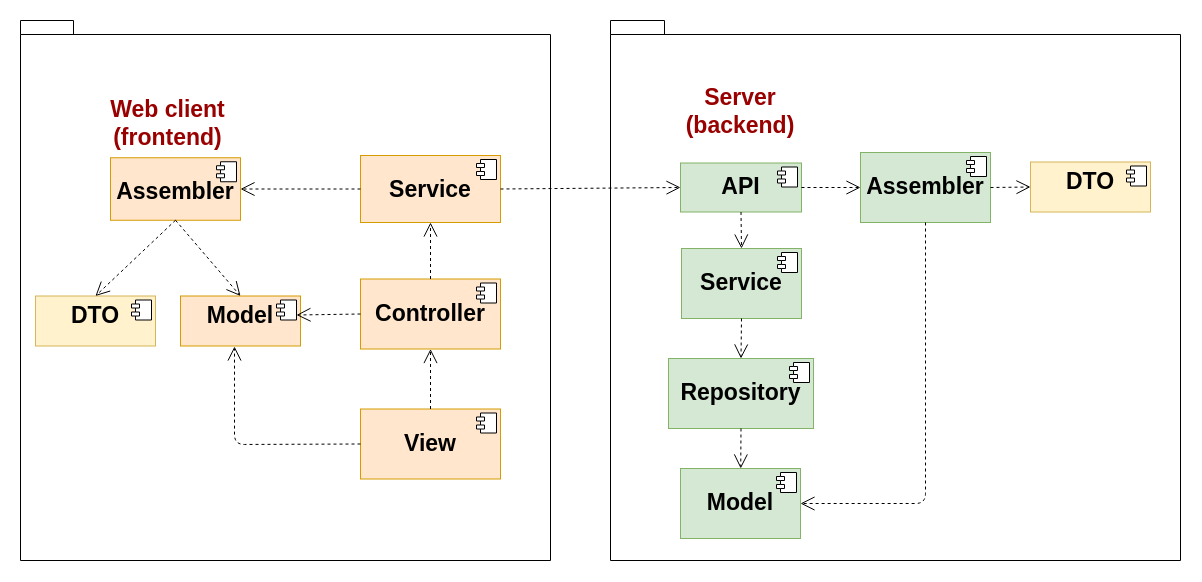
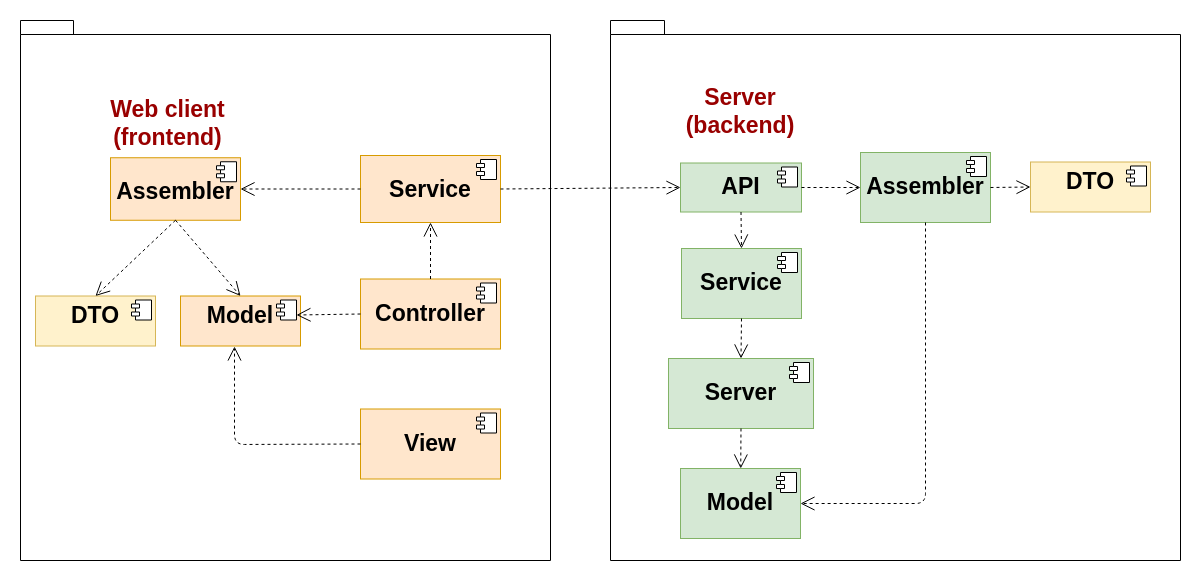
  <mxCell id="0" />
  <mxCell id="1" parent="0" />
  <mxCell id="2" value="" style="shape=folder;fontStyle=1;spacingTop=10;tabWidth=40;tabHeight=14;tabPosition=left;html=1;" parent="1" vertex="1"><mxGeometry x="610" y="20" width="570" height="540" as="geometry" /></mxCell>
  <mxCell id="3" value="" style="shape=folder;fontStyle=1;spacingTop=10;tabWidth=40;tabHeight=14;tabPosition=left;html=1;fillColor=#ffffff;strokeColor=#000000;direction=east;" parent="1" vertex="1"><mxGeometry x="20" y="20" width="530" height="540" as="geometry" /></mxCell>
  <mxCell id="4" value="Server&#10;(backend)" style="text;align=center;fontStyle=1;verticalAlign=middle;spacingLeft=3;spacingRight=3;strokeColor=none;rotatable=0;points=[[0,0.5],[1,0.5]];portConstraint=eastwest;fontSize=23;fillColor=#ffffff;fontColor=#990000;" parent="1" vertex="1"><mxGeometry x="650" y="65.5" width="180" height="85" as="geometry" /></mxCell>
  <mxCell id="5" value="Web client&#10;(frontend)" style="text;align=center;fontStyle=1;verticalAlign=middle;spacingLeft=3;spacingRight=3;strokeColor=none;rotatable=0;points=[[0,0.5],[1,0.5]];portConstraint=eastwest;fontSize=23;fontColor=#990000;" parent="1" vertex="1"><mxGeometry x="120" y="95" width="95" height="51" as="geometry" /></mxCell>
  <mxCell id="6" value="&lt;p style=&quot;margin: 0px ; margin-top: 6px ; text-align: center&quot;&gt;&lt;b&gt;&lt;font style=&quot;font-size: 23px ; line-height: 250%&quot;&gt;Service&lt;/font&gt;&lt;/b&gt;&lt;/p&gt;" style="align=left;overflow=fill;html=1;fontSize=14;fillColor=#ffe6cc;strokeColor=#d79b00;" parent="1" vertex="1"><mxGeometry x="360" y="155" width="140" height="67" as="geometry" /></mxCell>
  <mxCell id="7" value="" style="shape=component;jettyWidth=8;jettyHeight=4;" parent="6" vertex="1"><mxGeometry x="1" width="20" height="20" relative="1" as="geometry"><mxPoint x="-24" y="4" as="offset" /></mxGeometry></mxCell>
  <mxCell id="8" value="&lt;p style=&quot;margin: 0px ; margin-top: 6px ; text-align: center&quot;&gt;&lt;b style=&quot;line-height: 250%&quot;&gt;&lt;font style=&quot;font-size: 23px ; line-height: 250%&quot;&gt;Controller&lt;/font&gt;&lt;/b&gt;&lt;/p&gt;" style="align=left;overflow=fill;html=1;fontSize=14;fillColor=#ffe6cc;strokeColor=#d79b00;" parent="1" vertex="1"><mxGeometry x="360" y="278.5" width="140" height="70" as="geometry" /></mxCell>
  <mxCell id="9" value="" style="shape=component;jettyWidth=8;jettyHeight=4;" parent="8" vertex="1"><mxGeometry x="1" width="20" height="20" relative="1" as="geometry"><mxPoint x="-24" y="4" as="offset" /></mxGeometry></mxCell>
  <mxCell id="10" value="&lt;p style=&quot;margin: 0px ; margin-top: 6px ; text-align: center&quot;&gt;&lt;b&gt;&lt;font style=&quot;font-size: 23px ; line-height: 250%&quot;&gt;View&lt;/font&gt;&lt;/b&gt;&lt;/p&gt;" style="align=left;overflow=fill;html=1;fontSize=14;fillColor=#ffe6cc;strokeColor=#d79b00;" parent="1" vertex="1"><mxGeometry x="360" y="408.5" width="140" height="70" as="geometry" /></mxCell>
  <mxCell id="11" value="" style="shape=component;jettyWidth=8;jettyHeight=4;" parent="10" vertex="1"><mxGeometry x="1" width="20" height="20" relative="1" as="geometry"><mxPoint x="-24" y="4" as="offset" /></mxGeometry></mxCell>
  <mxCell id="12" value="" style="endArrow=open;endSize=12;dashed=1;html=1;exitX=0.5;exitY=0;entryX=0.5;entryY=1;" parent="1" source="8" target="6" edge="1"><mxGeometry width="160" relative="1" as="geometry"><mxPoint x="935" y="318.5" as="sourcePoint" /><mxPoint x="940" y="278.5" as="targetPoint" /><Array as="points" /></mxGeometry></mxCell>
- <mxCell id="13" value="" style="endArrow=open;endSize=12;dashed=1;html=1;exitX=0.5;exitY=0;entryX=0.5;entryY=1;" parent="1" source="10" target="8" edge="1"><mxGeometry width="160" relative="1" as="geometry"><mxPoint x="440" y="361.5" as="sourcePoint" /><mxPoint x="440" y="305.5" as="targetPoint" /><Array as="points" /></mxGeometry></mxCell>
  <mxCell id="14" value="&lt;p style=&quot;text-align: center ; margin: 6px 0px 0px ; font-size: 23px&quot;&gt;&lt;b&gt;&lt;font style=&quot;font-size: 23px ; line-height: 250%&quot;&gt;Model&lt;/font&gt;&lt;/b&gt;&lt;/p&gt;&lt;p style=&quot;text-align: center ; margin: 6px 0px 0px ; font-size: 23px&quot;&gt;&lt;b&gt;&lt;br&gt;&lt;/b&gt;&lt;/p&gt;" style="align=left;overflow=fill;html=1;fontSize=15;fillColor=#d5e8d4;strokeColor=#82b366;" parent="1" vertex="1"><mxGeometry x="680" y="468" width="120" height="70" as="geometry" /></mxCell>
  <mxCell id="15" value="" style="shape=component;jettyWidth=8;jettyHeight=4;" parent="14" vertex="1"><mxGeometry x="1" width="20" height="20" relative="1" as="geometry"><mxPoint x="-24" y="4" as="offset" /></mxGeometry></mxCell>
- <mxCell id="16" value="&lt;p style=&quot;margin: 0px ; margin-top: 6px ; text-align: center&quot;&gt;&lt;b&gt;&lt;font style=&quot;line-height: 250% ; font-size: 23px&quot;&gt;Repository&lt;/font&gt;&lt;/b&gt;&lt;/p&gt;" style="align=left;overflow=fill;html=1;fontSize=14;fillColor=#d5e8d4;strokeColor=#82b366;" parent="1" vertex="1"><mxGeometry x="668" y="358" width="145" height="70" as="geometry" /></mxCell>
+ <mxCell id="16" value="&lt;p style=&quot;margin: 0px ; margin-top: 6px ; text-align: center&quot;&gt;&lt;b&gt;&lt;font style=&quot;line-height: 250% ; font-size: 23px&quot;&gt;Server&lt;/font&gt;&lt;/b&gt;&lt;/p&gt;" style="align=left;overflow=fill;html=1;fontSize=14;fillColor=#d5e8d4;strokeColor=#82b366;" parent="1" vertex="1"><mxGeometry x="668" y="358" width="145" height="70" as="geometry" /></mxCell>
  <mxCell id="17" value="" style="shape=component;jettyWidth=8;jettyHeight=4;" parent="16" vertex="1"><mxGeometry x="1" width="20" height="20" relative="1" as="geometry"><mxPoint x="-24" y="4" as="offset" /></mxGeometry></mxCell>
  <mxCell id="18" value="" style="endArrow=open;endSize=12;dashed=1;html=1;exitX=0.5;exitY=1;exitDx=0;exitDy=0;" parent="1" source="16" target="14" edge="1"><mxGeometry width="160" relative="1" as="geometry"><mxPoint x="670" y="514" as="sourcePoint" /><mxPoint x="670" y="468" as="targetPoint" /><Array as="points" /></mxGeometry></mxCell>
  <mxCell id="19" value="&lt;p style=&quot;margin: 0px ; margin-top: 6px ; text-align: center&quot;&gt;&lt;b&gt;&lt;font style=&quot;line-height: 250% ; font-size: 23px&quot;&gt;Service&lt;/font&gt;&lt;/b&gt;&lt;/p&gt;" style="align=left;overflow=fill;html=1;fontSize=14;fillColor=#d5e8d4;strokeColor=#82b366;" parent="1" vertex="1"><mxGeometry x="681" y="248" width="120" height="70" as="geometry" /></mxCell>
  <mxCell id="20" value="" style="shape=component;jettyWidth=8;jettyHeight=4;" parent="19" vertex="1"><mxGeometry x="1" width="20" height="20" relative="1" as="geometry"><mxPoint x="-24" y="4" as="offset" /></mxGeometry></mxCell>
  <mxCell id="21" value="" style="endArrow=open;endSize=12;dashed=1;html=1;exitX=0.5;exitY=1;exitDx=0;exitDy=0;entryX=0.5;entryY=0;entryDx=0;entryDy=0;" parent="1" source="19" target="16" edge="1"><mxGeometry width="160" relative="1" as="geometry"><mxPoint x="780" y="343" as="sourcePoint" /><mxPoint x="780" y="388" as="targetPoint" /><Array as="points" /></mxGeometry></mxCell>
  <mxCell id="22" value="&lt;p style=&quot;margin: 0px ; margin-top: 6px ; text-align: center&quot;&gt;&lt;b style=&quot;line-height: 250%&quot;&gt;&lt;font style=&quot;font-size: 23px&quot;&gt;API&lt;/font&gt;&lt;/b&gt;&lt;/p&gt;" style="align=left;overflow=fill;html=1;fontSize=14;fillColor=#d5e8d4;strokeColor=#82b366;" parent="1" vertex="1"><mxGeometry x="680" y="162.5" width="121" height="49" as="geometry" /></mxCell>
  <mxCell id="23" value="" style="shape=component;jettyWidth=8;jettyHeight=4;" parent="22" vertex="1"><mxGeometry x="1" width="20" height="20" relative="1" as="geometry"><mxPoint x="-24" y="4" as="offset" /></mxGeometry></mxCell>
  <mxCell id="24" value="" style="endArrow=open;endSize=12;dashed=1;html=1;exitX=0.5;exitY=1;exitDx=0;exitDy=0;entryX=0.5;entryY=0;entryDx=0;entryDy=0;" parent="1" source="22" target="19" edge="1"><mxGeometry width="160" relative="1" as="geometry"><mxPoint x="795" y="353" as="sourcePoint" /><mxPoint x="795" y="393" as="targetPoint" /><Array as="points" /></mxGeometry></mxCell>
  <mxCell id="25" value="&lt;p style=&quot;margin: 0px ; margin-top: 6px ; text-align: center&quot;&gt;&lt;b&gt;&lt;font style=&quot;line-height: 250% ; font-size: 23px&quot;&gt;Assembler&lt;/font&gt;&lt;/b&gt;&lt;/p&gt;" style="align=left;overflow=fill;html=1;fontSize=14;fillColor=#d5e8d4;strokeColor=#82b366;" parent="1" vertex="1"><mxGeometry x="860" y="152" width="130" height="70" as="geometry" /></mxCell>
  <mxCell id="26" value="" style="shape=component;jettyWidth=8;jettyHeight=4;" parent="25" vertex="1"><mxGeometry x="1" width="20" height="20" relative="1" as="geometry"><mxPoint x="-24" y="4" as="offset" /></mxGeometry></mxCell>
  <mxCell id="27" value="" style="endArrow=open;endSize=12;dashed=1;html=1;exitX=1;exitY=0.5;exitDx=0;exitDy=0;entryX=0;entryY=0.5;entryDx=0;entryDy=0;" parent="1" source="22" target="25" edge="1"><mxGeometry width="160" relative="1" as="geometry"><mxPoint x="795" y="237" as="sourcePoint" /><mxPoint x="795" y="283" as="targetPoint" /><Array as="points" /></mxGeometry></mxCell>
  <mxCell id="28" value="&lt;p style=&quot;text-align: center ; margin: 6px 0px 0px ; font-size: 23px&quot;&gt;&lt;b&gt;DTO&lt;/b&gt;&lt;/p&gt;" style="align=left;overflow=fill;html=1;fontSize=15;fillColor=#fff2cc;strokeColor=#d6b656;" parent="1" vertex="1"><mxGeometry x="1030" y="161.5" width="120" height="50" as="geometry" /></mxCell>
  <mxCell id="29" value="" style="shape=component;jettyWidth=8;jettyHeight=4;" parent="28" vertex="1"><mxGeometry x="1" width="20" height="20" relative="1" as="geometry"><mxPoint x="-24" y="4" as="offset" /></mxGeometry></mxCell>
  <mxCell id="30" value="" style="endArrow=open;endSize=12;dashed=1;html=1;entryX=0;entryY=0.5;entryDx=0;entryDy=0;exitX=1;exitY=0.5;exitDx=0;exitDy=0;" parent="1" source="25" target="28" edge="1"><mxGeometry width="160" relative="1" as="geometry"><mxPoint x="1010" y="188" as="sourcePoint" /><mxPoint x="890" y="197" as="targetPoint" /><Array as="points" /></mxGeometry></mxCell>
  <mxCell id="31" value="" style="endArrow=open;endSize=12;dashed=1;html=1;exitX=0.5;exitY=1;exitDx=0;exitDy=0;entryX=1;entryY=0.5;entryDx=0;entryDy=0;" parent="1" source="25" target="14" edge="1"><mxGeometry width="160" relative="1" as="geometry"><mxPoint x="821" y="207" as="sourcePoint" /><mxPoint x="900" y="207" as="targetPoint" /><Array as="points"><mxPoint x="925" y="503" /></Array></mxGeometry></mxCell>
  <mxCell id="32" value="&lt;p style=&quot;text-align: center ; margin: 6px 0px 0px ; font-size: 23px&quot;&gt;&lt;b&gt;DTO&lt;/b&gt;&lt;/p&gt;" style="align=left;overflow=fill;html=1;fontSize=15;fillColor=#fff2cc;strokeColor=#d6b656;" parent="1" vertex="1"><mxGeometry x="35" y="295.5" width="120" height="50" as="geometry" /></mxCell>
  <mxCell id="33" value="" style="shape=component;jettyWidth=8;jettyHeight=4;" parent="32" vertex="1"><mxGeometry x="1" width="20" height="20" relative="1" as="geometry"><mxPoint x="-24" y="4" as="offset" /></mxGeometry></mxCell>
  <mxCell id="34" value="&lt;p style=&quot;margin: 0px ; margin-top: 6px ; text-align: center&quot;&gt;&lt;b&gt;&lt;font style=&quot;line-height: 250% ; font-size: 23px&quot;&gt;Assembler&lt;/font&gt;&lt;/b&gt;&lt;/p&gt;" style="align=left;overflow=fill;html=1;fontSize=14;fillColor=#ffe6cc;strokeColor=#d79b00;" parent="1" vertex="1"><mxGeometry x="110" y="157.25" width="130" height="62.5" as="geometry" /></mxCell>
  <mxCell id="35" value="" style="shape=component;jettyWidth=8;jettyHeight=4;" parent="34" vertex="1"><mxGeometry x="1" width="20" height="20" relative="1" as="geometry"><mxPoint x="-24" y="4" as="offset" /></mxGeometry></mxCell>
  <mxCell id="36" value="&lt;p style=&quot;text-align: center ; margin: 6px 0px 0px ; font-size: 23px&quot;&gt;&lt;b&gt;Model&lt;/b&gt;&lt;/p&gt;" style="align=left;overflow=fill;html=1;fontSize=15;fillColor=#ffe6cc;strokeColor=#d79b00;" parent="1" vertex="1"><mxGeometry x="180" y="295.5" width="120" height="50" as="geometry" /></mxCell>
  <mxCell id="37" value="" style="shape=component;jettyWidth=8;jettyHeight=4;" parent="36" vertex="1"><mxGeometry x="1" width="20" height="20" relative="1" as="geometry"><mxPoint x="-24" y="4" as="offset" /></mxGeometry></mxCell>
  <mxCell id="38" value="" style="endArrow=open;endSize=12;dashed=1;html=1;exitX=1;exitY=0.5;exitDx=0;exitDy=0;entryX=0;entryY=0.5;entryDx=0;entryDy=0;" parent="1" source="6" target="22" edge="1"><mxGeometry width="160" relative="1" as="geometry"><mxPoint x="811" y="197" as="sourcePoint" /><mxPoint x="870" y="197" as="targetPoint" /><Array as="points" /></mxGeometry></mxCell>
  <mxCell id="39" value="" style="endArrow=open;endSize=12;dashed=1;html=1;exitX=0;exitY=0.5;entryX=1;entryY=0.5;entryDx=0;entryDy=0;exitDx=0;exitDy=0;" parent="1" source="6" target="34" edge="1"><mxGeometry width="160" relative="1" as="geometry"><mxPoint x="440" y="288.5" as="sourcePoint" /><mxPoint x="440" y="232" as="targetPoint" /><Array as="points" /></mxGeometry></mxCell>
  <mxCell id="40" value="" style="endArrow=open;endSize=12;dashed=1;html=1;exitX=0.5;exitY=1;entryX=0.5;entryY=0;entryDx=0;entryDy=0;exitDx=0;exitDy=0;" parent="1" source="34" target="36" edge="1"><mxGeometry width="160" relative="1" as="geometry"><mxPoint x="450" y="298.5" as="sourcePoint" /><mxPoint x="450" y="242" as="targetPoint" /><Array as="points" /></mxGeometry></mxCell>
  <mxCell id="41" value="" style="endArrow=open;endSize=12;dashed=1;html=1;exitX=0.5;exitY=1;entryX=0.5;entryY=0;entryDx=0;entryDy=0;exitDx=0;exitDy=0;" parent="1" source="34" target="32" edge="1"><mxGeometry width="160" relative="1" as="geometry"><mxPoint x="245" y="229.75" as="sourcePoint" /><mxPoint x="240" y="328" as="targetPoint" /><Array as="points" /></mxGeometry></mxCell>
  <mxCell id="42" value="" style="endArrow=open;endSize=12;dashed=1;html=1;exitX=0;exitY=0.5;entryX=1;entryY=0.75;entryDx=0;entryDy=0;exitDx=0;exitDy=0;" parent="1" source="8" target="37" edge="1"><mxGeometry width="160" relative="1" as="geometry"><mxPoint x="440" y="418.5" as="sourcePoint" /><mxPoint x="440" y="358.5" as="targetPoint" /><Array as="points" /></mxGeometry></mxCell>
  <mxCell id="43" value="" style="endArrow=open;endSize=12;dashed=1;html=1;exitX=0;exitY=0.5;entryX=0.45;entryY=1.01;entryDx=0;entryDy=0;exitDx=0;exitDy=0;entryPerimeter=0;" parent="1" source="10" target="36" edge="1"><mxGeometry width="160" relative="1" as="geometry"><mxPoint x="370" y="323.5" as="sourcePoint" /><mxPoint x="306" y="324.5" as="targetPoint" /><Array as="points"><mxPoint x="234" y="444" /></Array></mxGeometry></mxCell>
